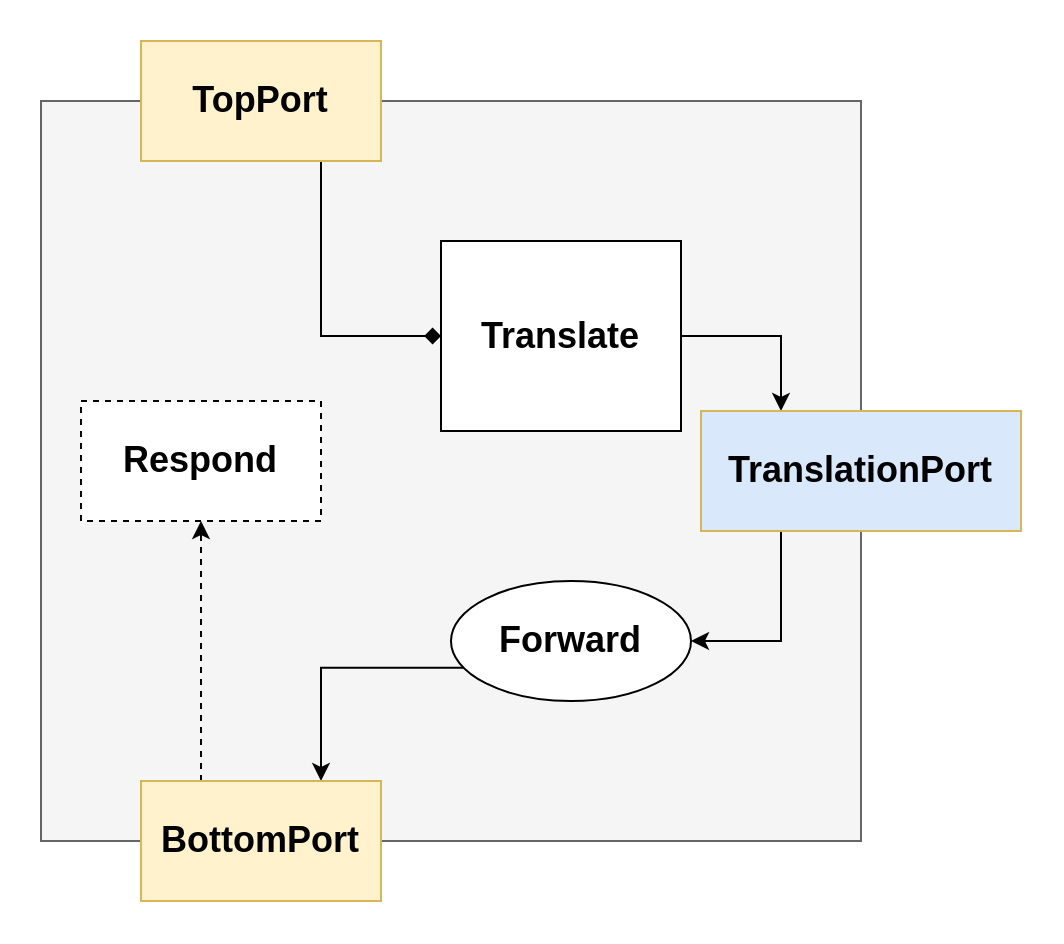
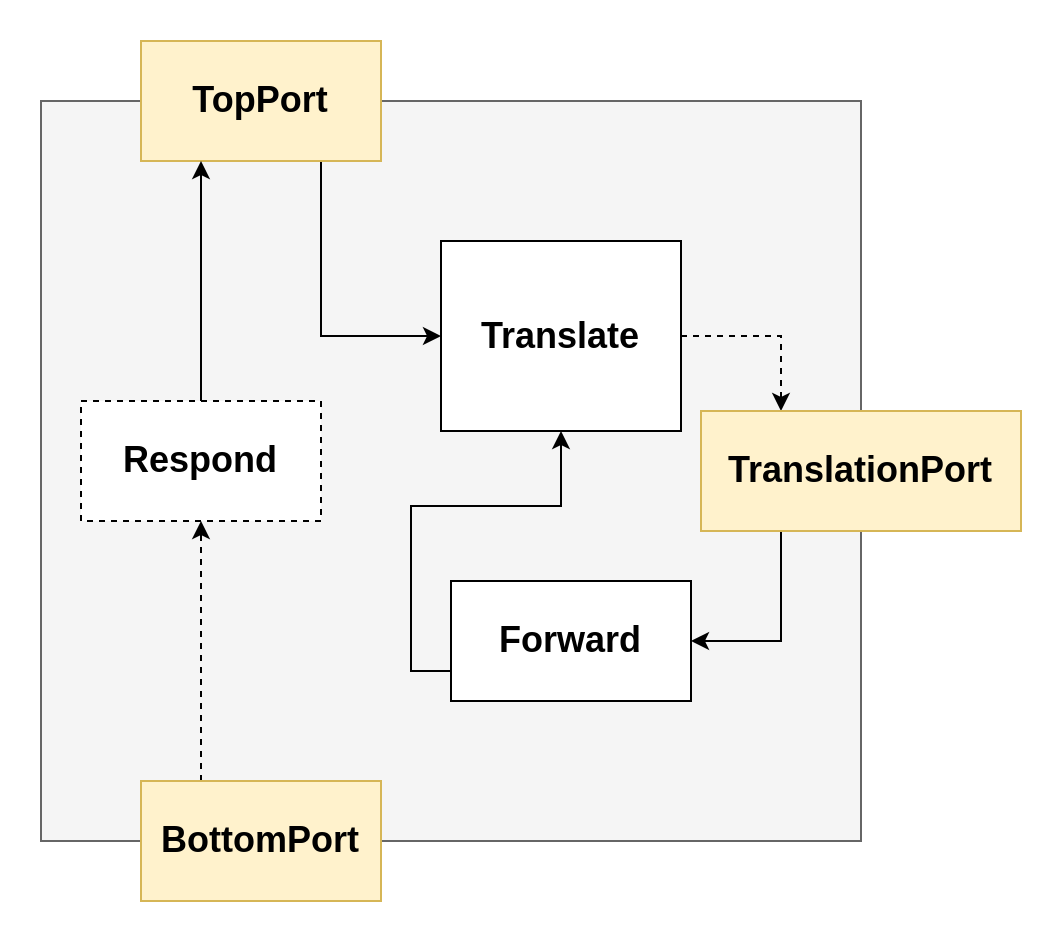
  <mxCell id="0" />
  <mxCell id="1" parent="0" />
  <mxCell id="2" value="" style="rounded=0;whiteSpace=wrap;html=1;fillColor=#f5f5f5;strokeColor=#666666;fontColor=#333333;" vertex="1" parent="1"><mxGeometry x="20" y="50" width="410" height="370" as="geometry" /></mxCell>
- <mxCell id="3" style="edgeStyle=orthogonalEdgeStyle;rounded=0;orthogonalLoop=1;jettySize=auto;html=1;exitX=1;exitY=0.5;exitDx=0;exitDy=0;entryX=0.25;entryY=0;entryDx=0;entryDy=0;" edge="1" parent="1" source="4" target="8"><mxGeometry relative="1" as="geometry" /></mxCell>
+ <mxCell id="3" style="edgeStyle=orthogonalEdgeStyle;rounded=0;orthogonalLoop=1;jettySize=auto;html=1;exitX=1;exitY=0.5;exitDx=0;exitDy=0;entryX=0.25;entryY=0;entryDx=0;entryDy=0;dashed=1;" edge="1" parent="1" source="4" target="8"><mxGeometry relative="1" as="geometry" /></mxCell>
  <mxCell id="4" value="Translate" style="rounded=0;whiteSpace=wrap;html=1;fontStyle=1;fontSize=18;" parent="1" vertex="1"><mxGeometry x="220" y="120" width="120" height="95" as="geometry" /></mxCell>
- <mxCell id="5" style="edgeStyle=orthogonalEdgeStyle;rounded=0;orthogonalLoop=1;jettySize=auto;html=1;exitX=0;exitY=0.75;exitDx=0;exitDy=0;entryX=0.75;entryY=0;entryDx=0;entryDy=0;" edge="1" parent="1" source="6" target="12"><mxGeometry relative="1" as="geometry" /></mxCell>
- <mxCell id="6" value="Forward&lt;br&gt;" style="ellipse;whiteSpace=wrap;html=1;fontStyle=1;fontSize=18;" parent="1" vertex="1"><mxGeometry x="225" y="290" width="120" height="60" as="geometry" /></mxCell>
+ <mxCell id="5" style="edgeStyle=orthogonalEdgeStyle;rounded=0;orthogonalLoop=1;jettySize=auto;html=1;exitX=0;exitY=0.75;exitDx=0;exitDy=0;" edge="1" parent="1" source="6" target="4"><mxGeometry relative="1" as="geometry" /></mxCell>
+ <mxCell id="6" value="Forward&lt;br&gt;" style="rounded=0;whiteSpace=wrap;html=1;fontStyle=1;fontSize=18;" parent="1" vertex="1"><mxGeometry x="225" y="290" width="120" height="60" as="geometry" /></mxCell>
  <mxCell id="7" style="edgeStyle=orthogonalEdgeStyle;rounded=0;orthogonalLoop=1;jettySize=auto;html=1;exitX=0.25;exitY=1;exitDx=0;exitDy=0;entryX=1;entryY=0.5;entryDx=0;entryDy=0;" edge="1" parent="1" source="8" target="6"><mxGeometry relative="1" as="geometry" /></mxCell>
- <mxCell id="8" value="TranslationPort" style="rounded=0;whiteSpace=wrap;html=1;fontStyle=1;fontSize=18;fillColor=#dae8fc;strokeColor=#d6b656;" parent="1" vertex="1"><mxGeometry x="350" y="205" width="160" height="60" as="geometry" /></mxCell>
- <mxCell id="9" style="edgeStyle=orthogonalEdgeStyle;rounded=0;orthogonalLoop=1;jettySize=auto;html=1;exitX=0.75;exitY=1;exitDx=0;exitDy=0;entryX=0;entryY=0.5;entryDx=0;entryDy=0;endArrow=diamond;" edge="1" parent="1" source="10" target="4"><mxGeometry relative="1" as="geometry" /></mxCell>
+ <mxCell id="8" value="TranslationPort" style="rounded=0;whiteSpace=wrap;html=1;fontStyle=1;fontSize=18;fillColor=#fff2cc;strokeColor=#d6b656;" parent="1" vertex="1"><mxGeometry x="350" y="205" width="160" height="60" as="geometry" /></mxCell>
+ <mxCell id="9" style="edgeStyle=orthogonalEdgeStyle;rounded=0;orthogonalLoop=1;jettySize=auto;html=1;exitX=0.75;exitY=1;exitDx=0;exitDy=0;entryX=0;entryY=0.5;entryDx=0;entryDy=0;" edge="1" parent="1" source="10" target="4"><mxGeometry relative="1" as="geometry" /></mxCell>
  <mxCell id="10" value="TopPort" style="rounded=0;whiteSpace=wrap;html=1;fontStyle=1;fontSize=18;fillColor=#fff2cc;strokeColor=#d6b656;" vertex="1" parent="1"><mxGeometry x="70" y="20" width="120" height="60" as="geometry" /></mxCell>
  <mxCell id="11" style="edgeStyle=orthogonalEdgeStyle;rounded=0;orthogonalLoop=1;jettySize=auto;html=1;exitX=0.25;exitY=0;exitDx=0;exitDy=0;dashed=1;" edge="1" parent="1" source="12" target="14"><mxGeometry relative="1" as="geometry" /></mxCell>
  <mxCell id="12" value="BottomPort" style="rounded=0;whiteSpace=wrap;html=1;fontStyle=1;fontSize=18;fillColor=#fff2cc;strokeColor=#d6b656;" vertex="1" parent="1"><mxGeometry x="70" y="390" width="120" height="60" as="geometry" /></mxCell>
+ <mxCell id="13" style="edgeStyle=orthogonalEdgeStyle;rounded=0;orthogonalLoop=1;jettySize=auto;html=1;exitX=0.5;exitY=0;exitDx=0;exitDy=0;entryX=0.25;entryY=1;entryDx=0;entryDy=0;" edge="1" parent="1" source="14" target="10"><mxGeometry relative="1" as="geometry" /></mxCell>
  <mxCell id="14" value="Respond" style="rounded=0;whiteSpace=wrap;html=1;fontStyle=1;fontSize=18;dashed=1;" vertex="1" parent="1"><mxGeometry x="40" y="200" width="120" height="60" as="geometry" /></mxCell>
